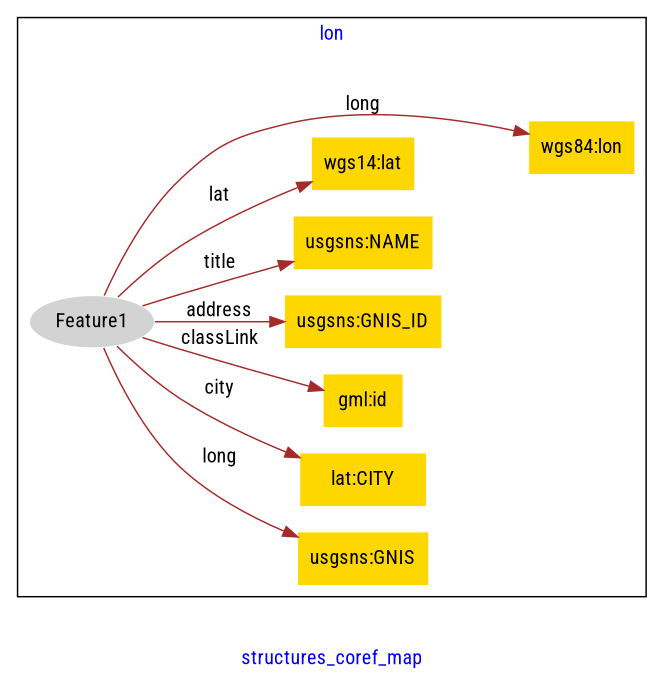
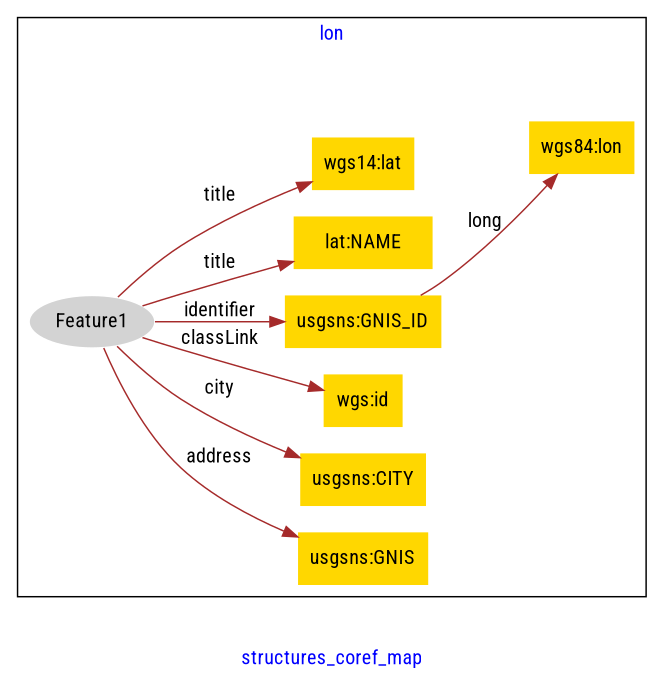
  digraph {
    fontcolor=blue
    fontname="Roboto Condensed"
    label=structures_coref_map
    rankdir=LR
    remincross=true
    node [fillcolor=gold fontname="Roboto Condensed" style=filled shape=plaintext]
    edge [color=brown fontcolor=black fontname="Roboto Condensed"]
    n1 [color=white fillcolor=lightgray label=Feature1 shape=""]
    n2 [label="usgsns:GNIS"]
-   n3 [label="lat:CITY"]
-   n4 [label="gml:id"]
+   n3 [label="usgsns:CITY"]
+   n4 [label="wgs:id"]
    n5 [label="usgsns:GNIS_ID"]
-   n6 [label="usgsns:NAME"]
+   n6 [label="lat:NAME"]
    n7 [label="wgs14:lat"]
    n8 [label="wgs84:lon"]
    subgraph cluster_1 {
      label=lon
      n1
      n2
      n3
      n4
      n5
      n6
      n7
      n8
    }
-   n1 -> n2 [label=long]
+   n1 -> n2 [label=address]
    n1 -> n3 [label=city]
    n1 -> n4 [label=classLink]
-   n1 -> n5 [label=address]
+   n1 -> n5 [label=identifier]
    n1 -> n6 [label=title]
-   n1 -> n7 [label=lat]
-   n1 -> n8 [label=long]
+   n1 -> n7 [label=title]
+   n5 -> n8 [label=long]
  }
